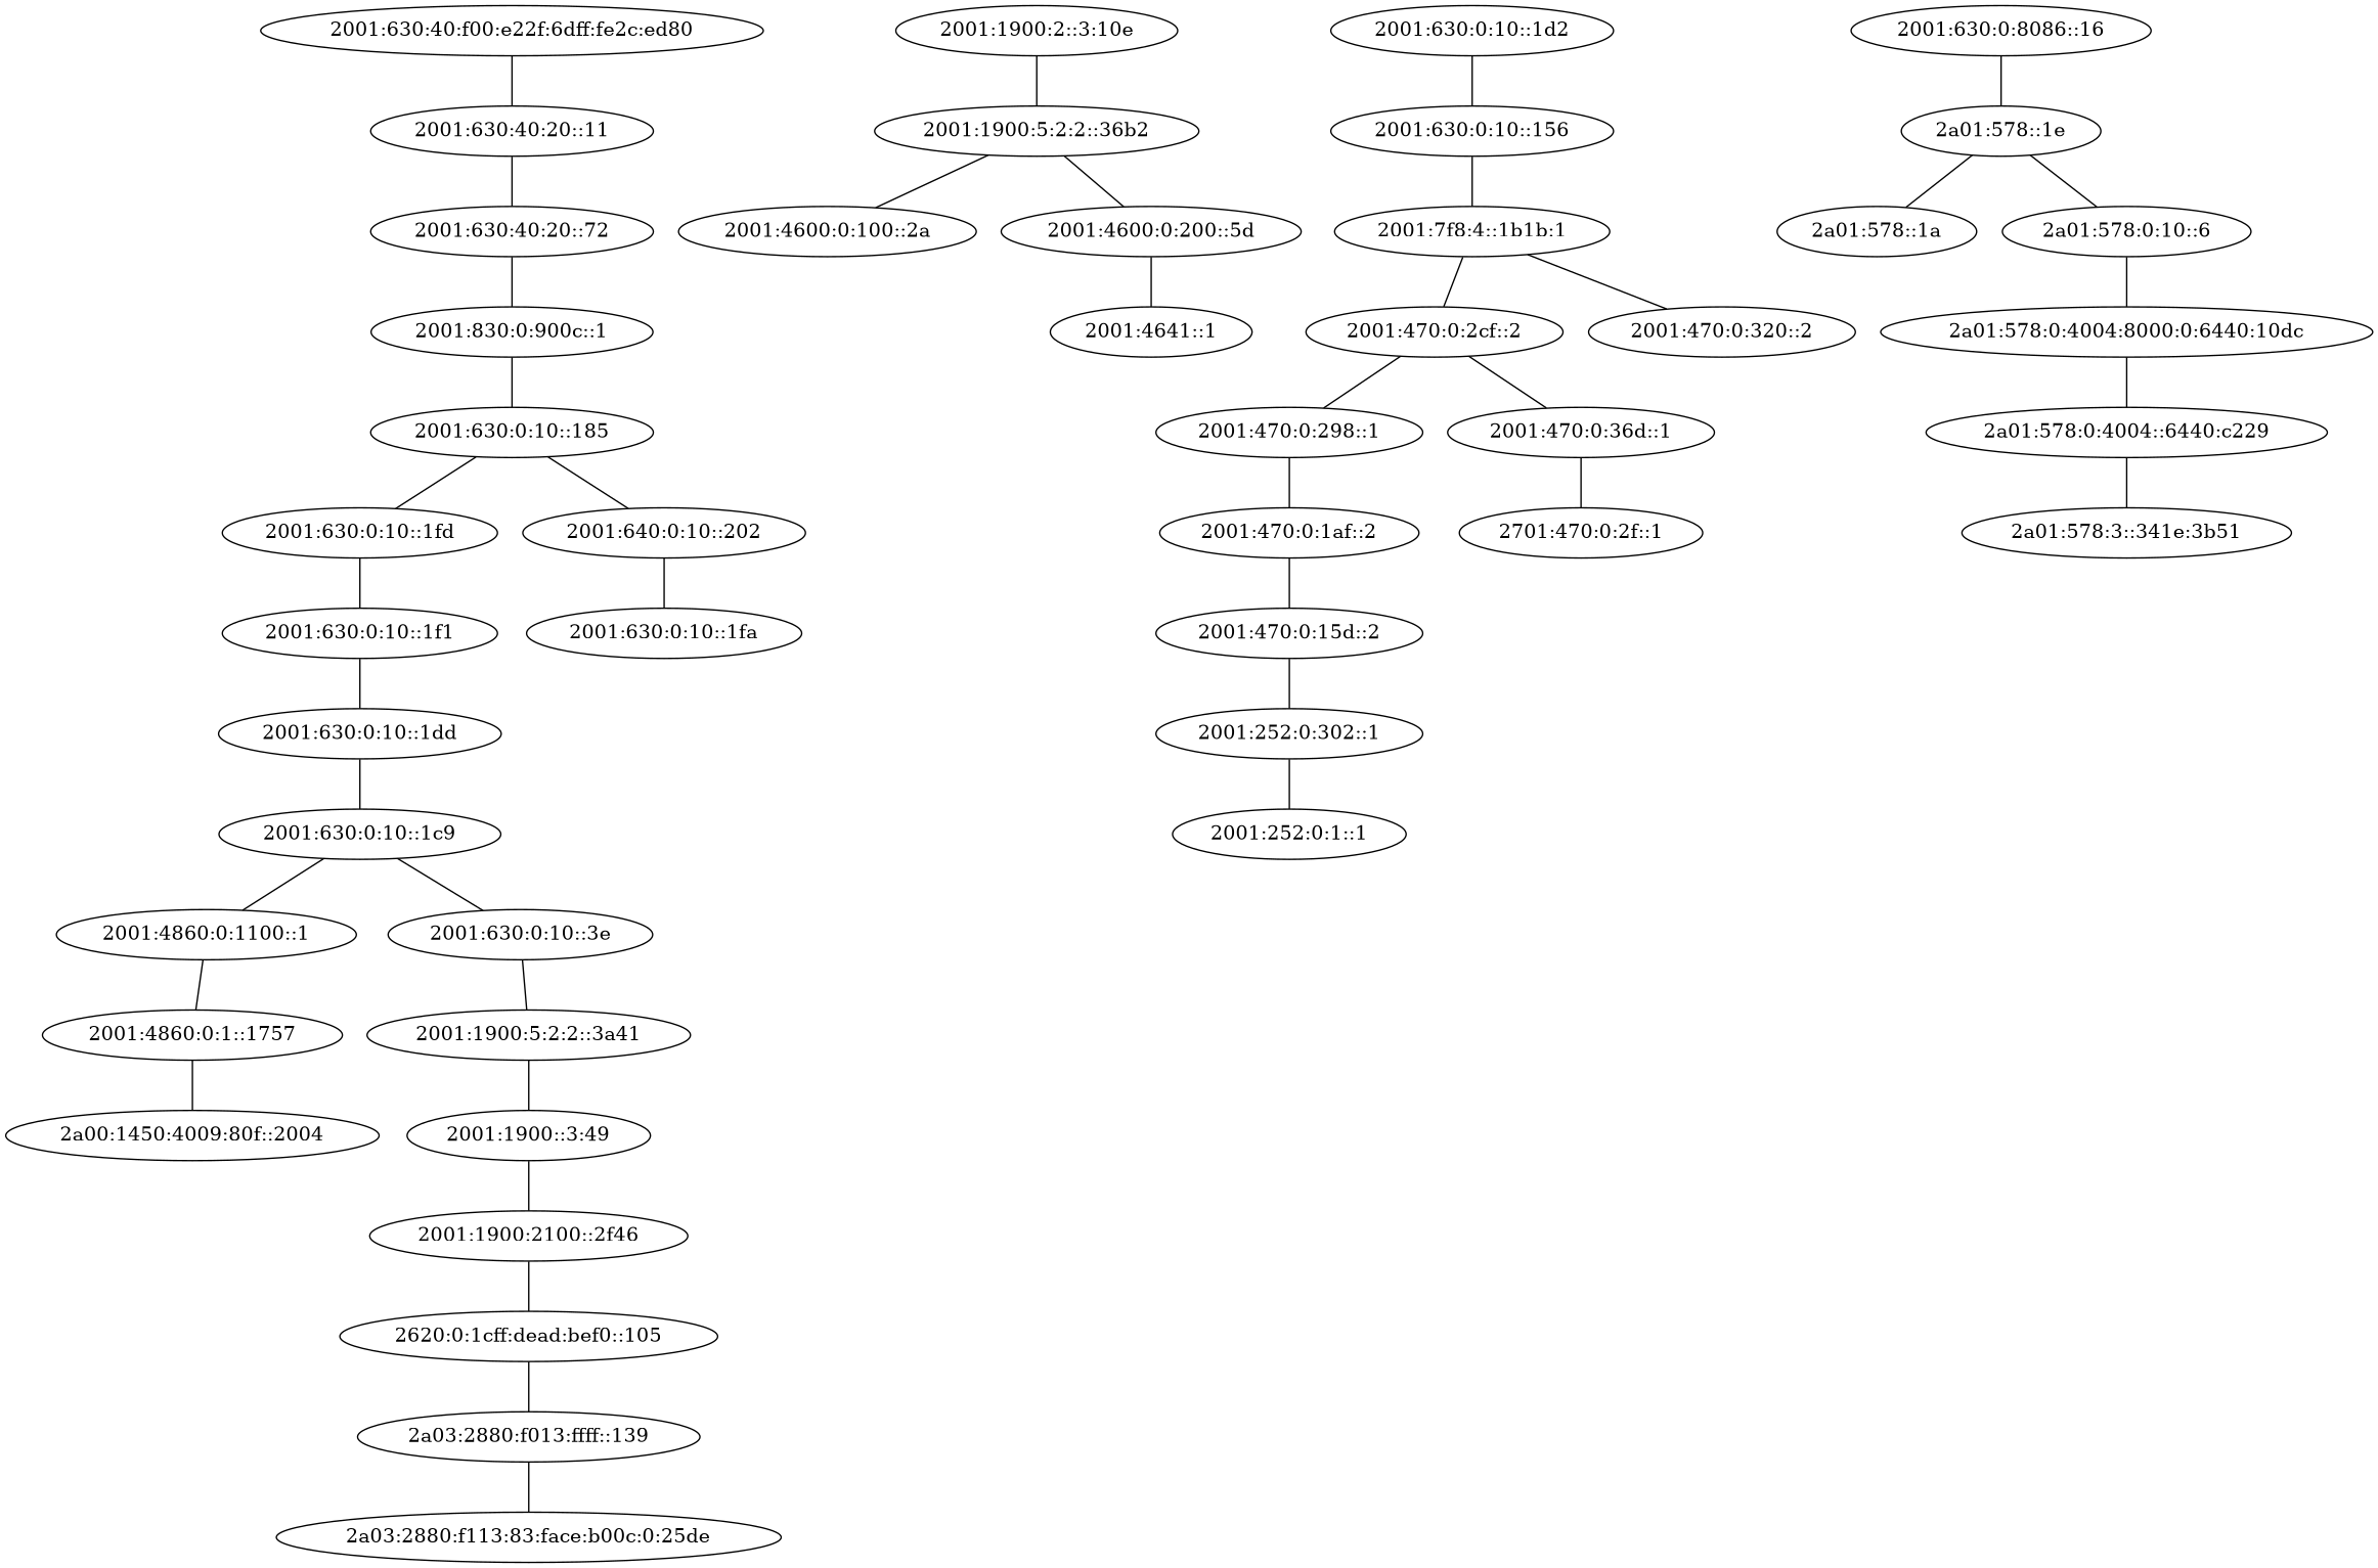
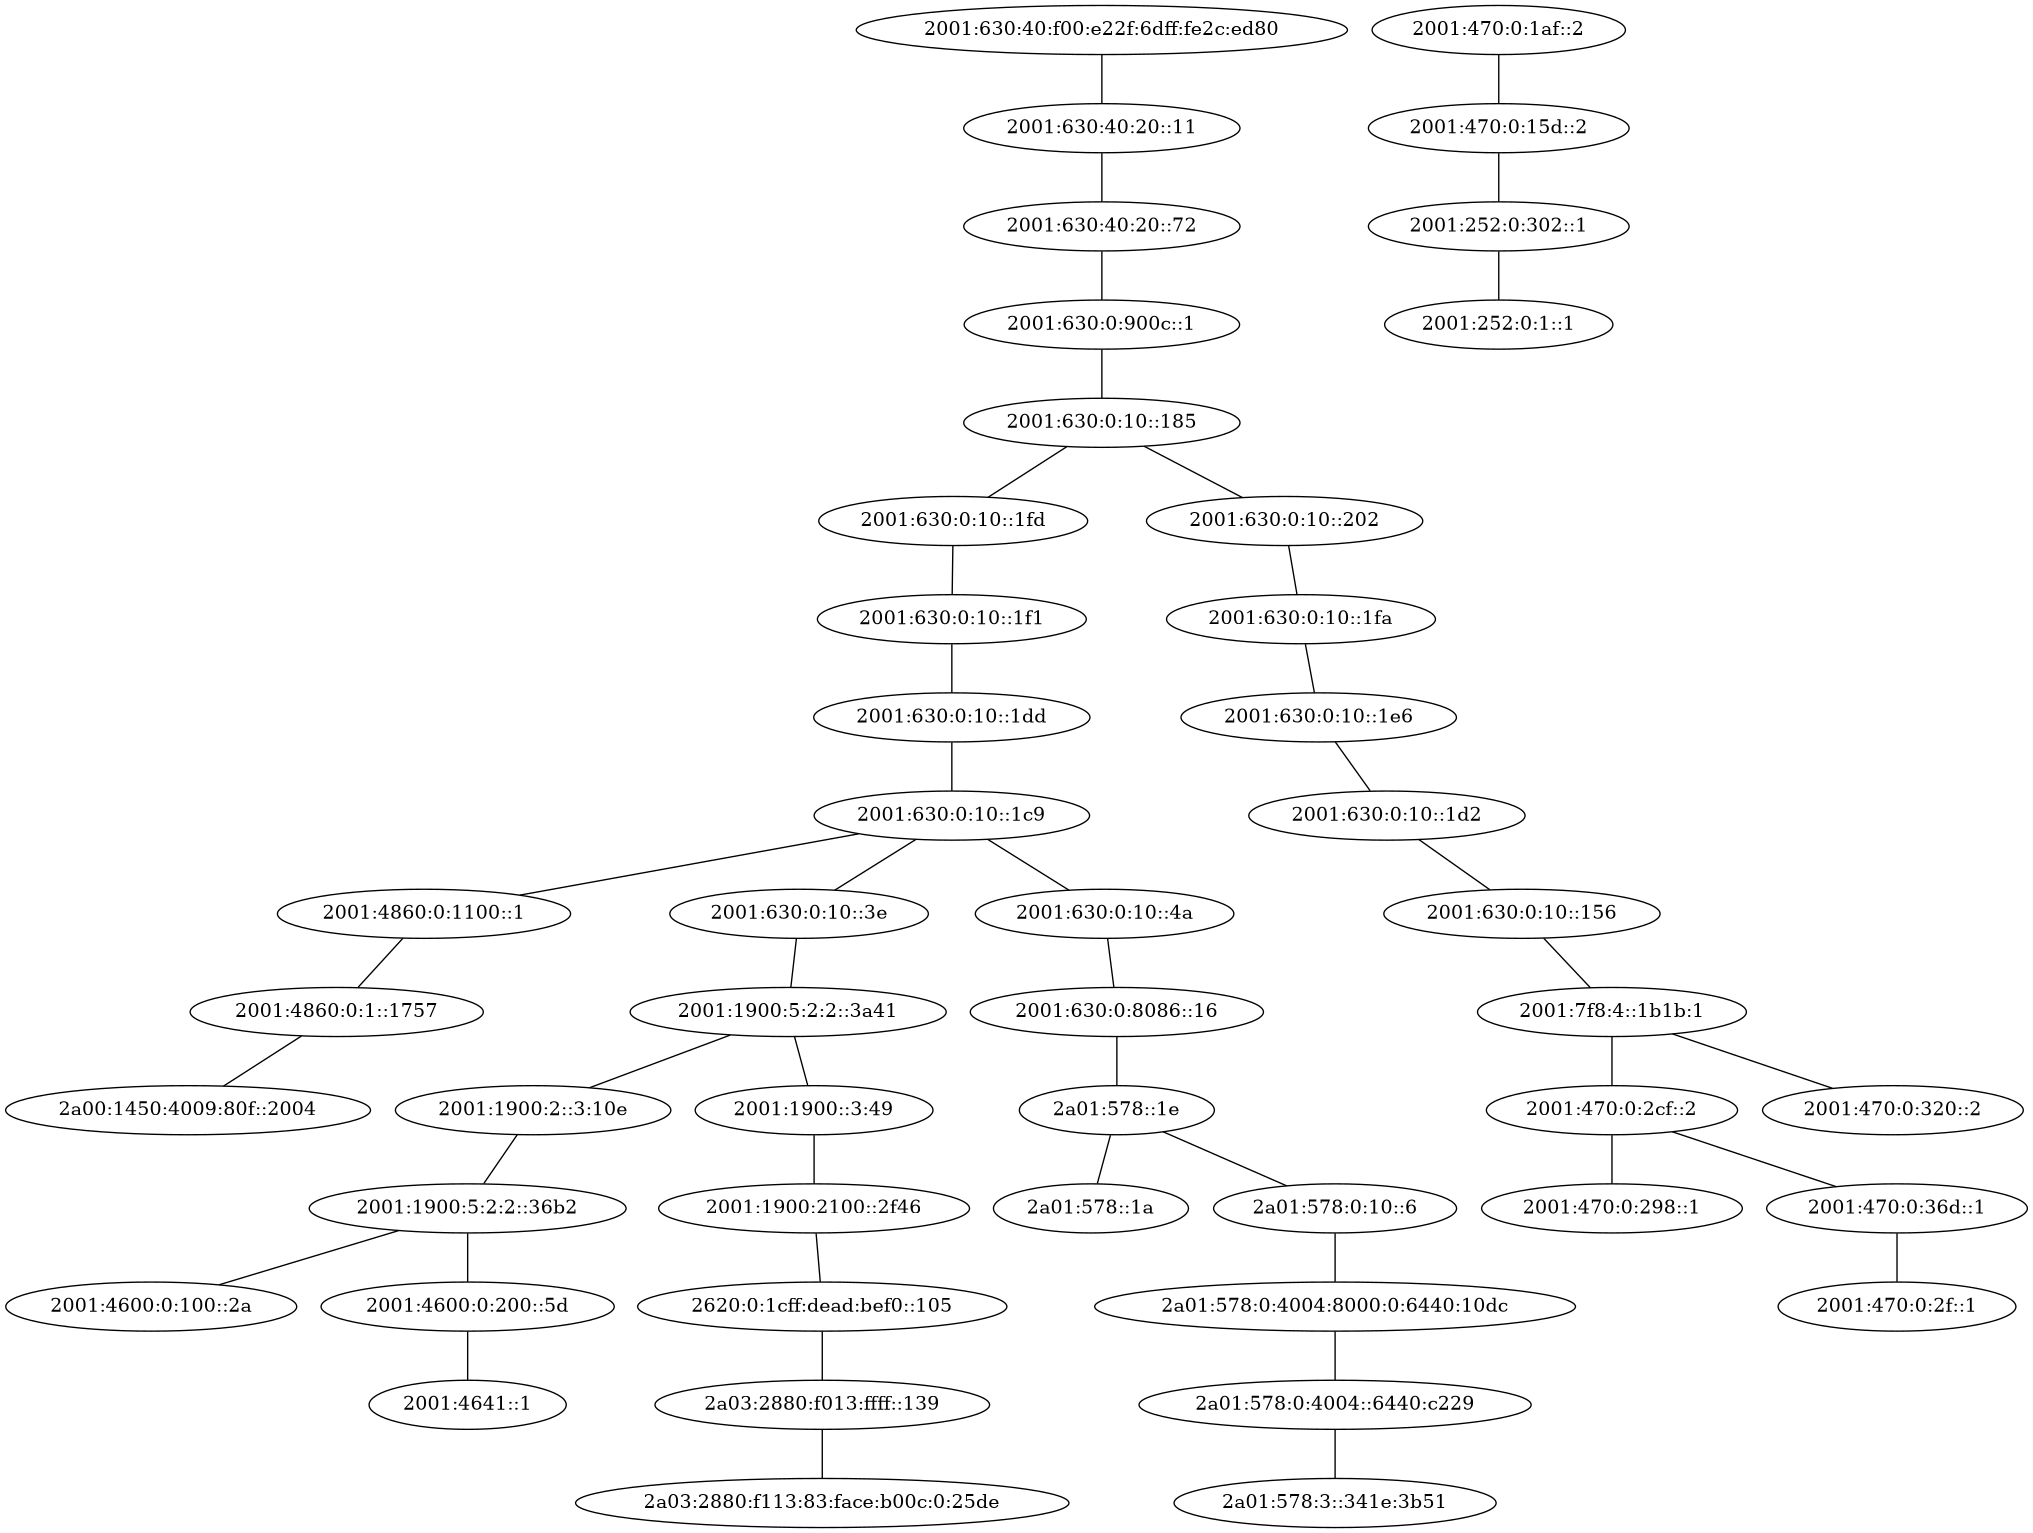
  graph {
    "2001:1900:2100::2f46"
    "2620:0:1cff:dead:bef0::105"
    "2a03:2880:f013:ffff::139"
    "2a03:2880:f113:83:face:b00c:0:25de"
    "2001:1900:2::3:10e"
    "2001:1900:5:2:2::36b2"
    "2001:4600:0:100::2a"
    "2001:4600:0:200::5d"
    "2001:1900::3:49"
    "2001:4641::1"
    "2001:1900:5:2:2::3a41"
    "2001:252:0:302::1"
    "2001:252:0:1::1"
    "2001:470:0:15d::2"
    "2001:470:0:1af::2"
    "2001:470:0:298::1"
    "2001:470:0:2cf::2"
    "2001:470:0:36d::1"
-   "2001:470:0:2f::1" [label="2701:470:0:2f::1"]
+   "2001:470:0:2f::1"
    "2001:4860:0:1100::1"
    "2001:4860:0:1::1757"
    "2a00:1450:4009:80f::2004"
    "2001:630:0:10::156"
    "2001:7f8:4::1b1b:1"
    "2001:470:0:320::2"
    "2001:630:0:10::185"
    "2001:630:0:10::1fd"
-   "2001:630:0:10::202" [label="2001:640:0:10::202"]
+   "2001:630:0:10::202"
    "2001:630:0:10::1f1"
    "2001:630:0:10::1fa"
    "2001:630:0:10::1dd"
+   "2001:630:0:10::1e6"
    "2001:630:0:10::1c9"
    "2001:630:0:10::3e"
+   "2001:630:0:10::4a"
    "2001:630:0:8086::16"
    "2a01:578::1e"
    "2001:630:0:10::1d2"
    "2a01:578::1a"
    "2a01:578:0:10::6"
-   "2001:630:0:900c::1" [label="2001:830:0:900c::1"]
+   "2001:630:0:900c::1"
    "2001:630:40:20::11"
    "2001:630:40:20::72"
    "2001:630:40:f00:e22f:6dff:fe2c:ed80"
    "2a01:578:0:4004:8000:0:6440:10dc"
    "2a01:578:0:4004::6440:c229"
    "2a01:578:3::341e:3b51"
    "2001:1900:2100::2f46" -- "2620:0:1cff:dead:bef0::105"
    "2620:0:1cff:dead:bef0::105" -- "2a03:2880:f013:ffff::139"
    "2a03:2880:f013:ffff::139" -- "2a03:2880:f113:83:face:b00c:0:25de"
    "2001:1900:2::3:10e" -- "2001:1900:5:2:2::36b2"
    "2001:1900:5:2:2::36b2" -- "2001:4600:0:100::2a"
    "2001:1900:5:2:2::36b2" -- "2001:4600:0:200::5d"
    "2001:4600:0:200::5d" -- "2001:4641::1"
    "2001:1900::3:49" -- "2001:1900:2100::2f46"
+   "2001:1900:5:2:2::3a41" -- "2001:1900:2::3:10e"
    "2001:1900:5:2:2::3a41" -- "2001:1900::3:49"
    "2001:252:0:302::1" -- "2001:252:0:1::1"
    "2001:470:0:15d::2" -- "2001:252:0:302::1"
    "2001:470:0:1af::2" -- "2001:470:0:15d::2"
-   "2001:470:0:298::1" -- "2001:470:0:1af::2"
    "2001:470:0:2cf::2" -- "2001:470:0:298::1"
    "2001:470:0:2cf::2" -- "2001:470:0:36d::1"
    "2001:470:0:36d::1" -- "2001:470:0:2f::1"
    "2001:4860:0:1100::1" -- "2001:4860:0:1::1757"
    "2001:4860:0:1::1757" -- "2a00:1450:4009:80f::2004"
    "2001:630:0:10::156" -- "2001:7f8:4::1b1b:1"
    "2001:7f8:4::1b1b:1" -- "2001:470:0:2cf::2"
    "2001:7f8:4::1b1b:1" -- "2001:470:0:320::2"
    "2001:630:0:10::185" -- "2001:630:0:10::1fd"
    "2001:630:0:10::185" -- "2001:630:0:10::202"
    "2001:630:0:10::1fd" -- "2001:630:0:10::1f1"
    "2001:630:0:10::202" -- "2001:630:0:10::1fa"
    "2001:630:0:10::1f1" -- "2001:630:0:10::1dd"
+   "2001:630:0:10::1fa" -- "2001:630:0:10::1e6"
    "2001:630:0:10::1dd" -- "2001:630:0:10::1c9"
+   "2001:630:0:10::1e6" -- "2001:630:0:10::1d2"
    "2001:630:0:10::1c9" -- "2001:4860:0:1100::1"
    "2001:630:0:10::1c9" -- "2001:630:0:10::3e"
+   "2001:630:0:10::1c9" -- "2001:630:0:10::4a"
    "2001:630:0:10::3e" -- "2001:1900:5:2:2::3a41"
+   "2001:630:0:10::4a" -- "2001:630:0:8086::16"
    "2001:630:0:8086::16" -- "2a01:578::1e"
    "2a01:578::1e" -- "2a01:578::1a"
    "2a01:578::1e" -- "2a01:578:0:10::6"
    "2001:630:0:10::1d2" -- "2001:630:0:10::156"
    "2a01:578:0:10::6" -- "2a01:578:0:4004:8000:0:6440:10dc"
    "2001:630:0:900c::1" -- "2001:630:0:10::185"
    "2001:630:40:20::11" -- "2001:630:40:20::72"
    "2001:630:40:20::72" -- "2001:630:0:900c::1"
    "2001:630:40:f00:e22f:6dff:fe2c:ed80" -- "2001:630:40:20::11"
    "2a01:578:0:4004:8000:0:6440:10dc" -- "2a01:578:0:4004::6440:c229"
    "2a01:578:0:4004::6440:c229" -- "2a01:578:3::341e:3b51"
  }
